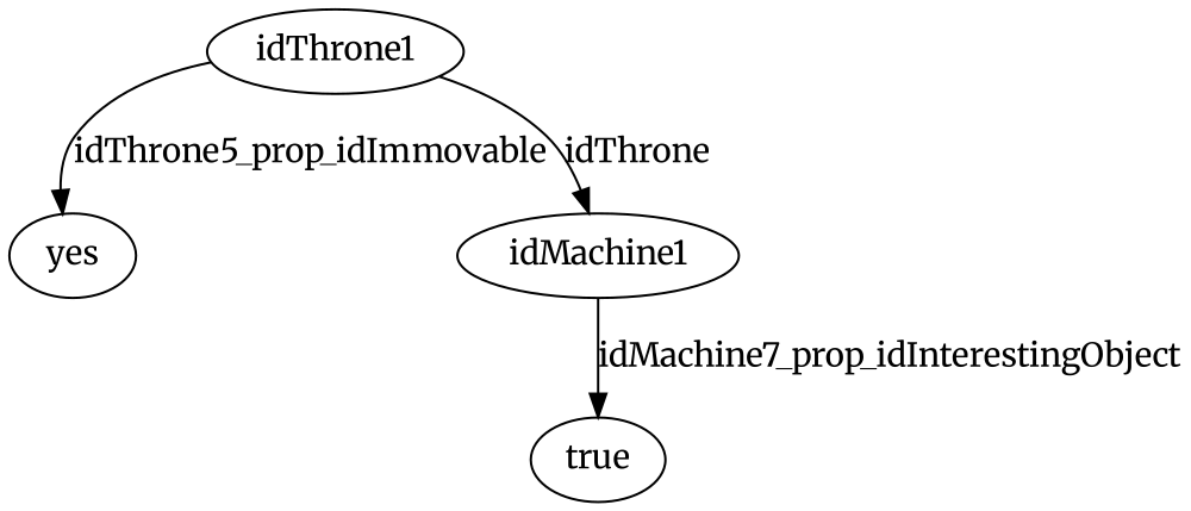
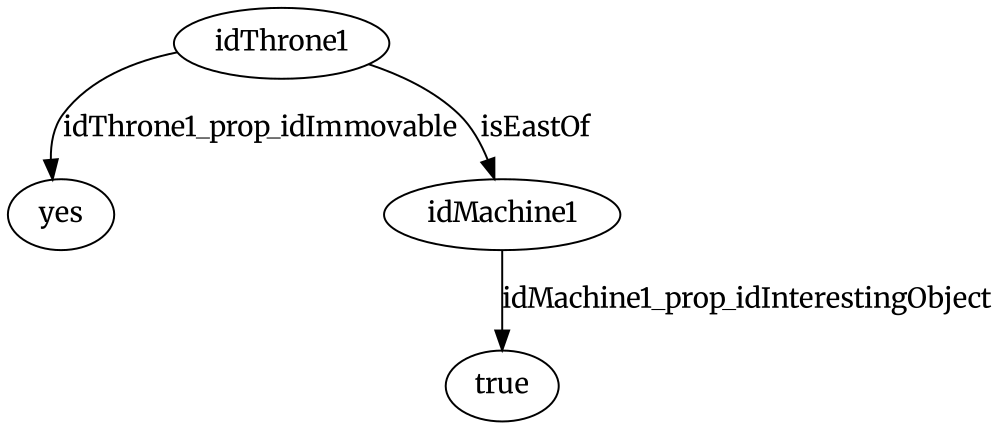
  strict digraph {
    fontname=Merriweather
    node [fontname=Merriweather]
    edge [edge_type=property fontname=Merriweather]
    idThrone1 [node_type=entity_node root=root]
    yes
    idMachine1
    true
-   idThrone1 -> yes [label=idThrone5_prop_idImmovable]
-   idThrone1 -> idMachine1 [edge_type=relationship label=idThrone]
-   idMachine1 -> true [label=idMachine7_prop_idInterestingObject]
+   idThrone1 -> yes [label=idThrone1_prop_idImmovable]
+   idThrone1 -> idMachine1 [edge_type=relationship label=isEastOf]
+   idMachine1 -> true [label=idMachine1_prop_idInterestingObject]
  }
